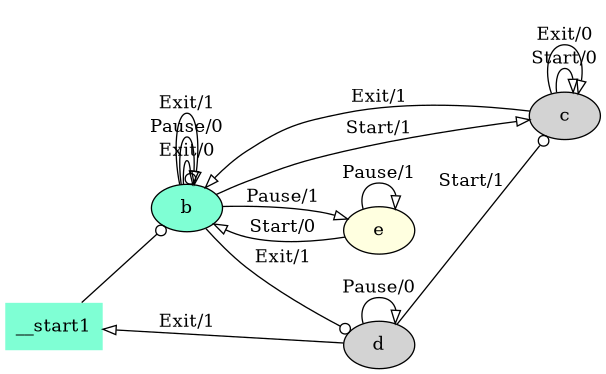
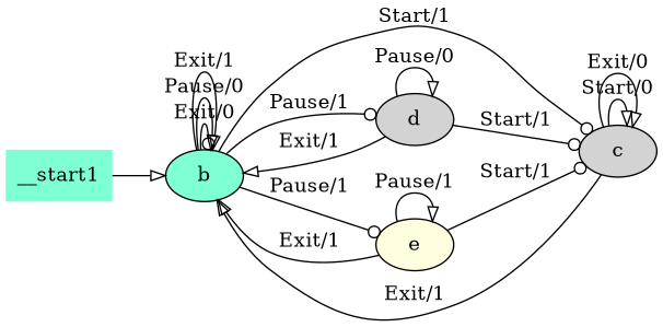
  digraph {
    configurations="W|B|P"
    rankdir=LR
    node [feature=True fillcolor=aquamarine style=filled]
    edge [arrowhead=onormal feature="W|B|P"]
    n1 [label=__start1 shape=none]
    b
    c [feature="W|B|P" fillcolor=lightgrey]
    d [feature="W|B|P" fillcolor=lightgrey]
    e [feature=B fillcolor=lightyellow]
-   n1 -> b [arrowhead=odot feature=""]
+   n1 -> b [feature=""]
    b -> b [arrowhead=odot feature=P label="Exit/0"]
    b -> b [feature=P label="Pause/0"]
    b -> b [feature="W|B" label="Exit/1"]
-   b -> c [label="Start/1"]
-   b -> d [arrowhead=odot feature=W label="Exit/1"]
-   b -> e [feature=B label="Pause/1"]
+   b -> c [arrowhead=odot label="Start/1"]
+   b -> d [arrowhead=odot feature=W label="Pause/1"]
+   b -> e [arrowhead=odot feature=B label="Pause/1"]
    c -> b [feature=P label="Exit/1"]
    c -> c [label="Start/0"]
    c -> c [feature="W|B" label="Exit/0"]
-   d -> n1 [label="Exit/1"]
+   d -> b [label="Exit/1"]
    d -> c [arrowhead=odot label="Start/1"]
    d -> d [label="Pause/0"]
-   e -> b [feature=B label="Start/0"]
+   e -> b [feature=B label="Exit/1"]
+   e -> c [arrowhead=odot feature=B label="Start/1"]
    e -> e [feature=B label="Pause/1"]
  }
